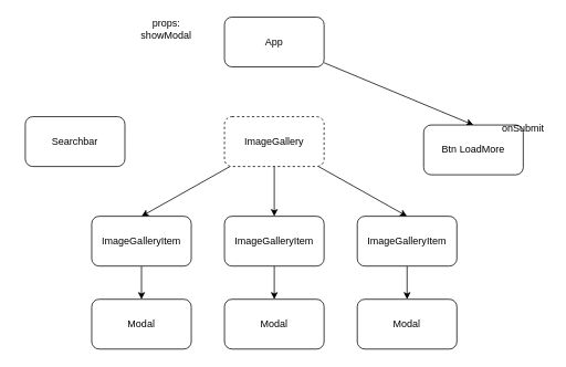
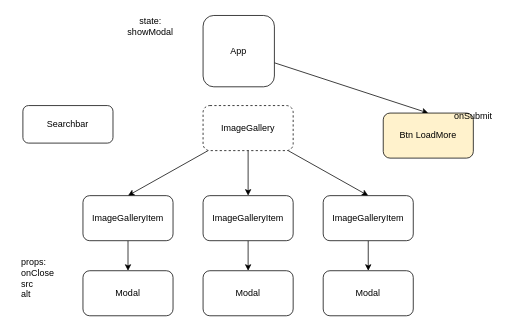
  <mxCell id="0" />
  <mxCell id="1" parent="0" />
  <mxCell id="2" style="edgeStyle=none;html=1;entryX=0.5;entryY=0;entryDx=0;entryDy=0;" edge="1" parent="1" source="3" target="16"><mxGeometry relative="1" as="geometry" /></mxCell>
- <mxCell id="3" value="App" style="rounded=1;whiteSpace=wrap;html=1;" parent="1" vertex="1"><mxGeometry x="270" y="20" width="120" height="60" as="geometry" /></mxCell>
- <mxCell id="4" value="Searchbar" style="rounded=1;whiteSpace=wrap;html=1;" parent="1" vertex="1"><mxGeometry x="30" y="140" width="120" height="60" as="geometry" /></mxCell>
+ <mxCell id="3" value="App" style="rounded=1;whiteSpace=wrap;html=1;" parent="1" vertex="1"><mxGeometry x="270" y="20" width="95" height="95" as="geometry" /></mxCell>
+ <mxCell id="4" value="Searchbar" style="rounded=1;whiteSpace=wrap;html=1;" parent="1" vertex="1"><mxGeometry x="30" y="140" width="120" height="50" as="geometry" /></mxCell>
  <mxCell id="5" style="edgeStyle=none;html=1;entryX=0.5;entryY=0;entryDx=0;entryDy=0;" parent="1" source="8" target="10" edge="1"><mxGeometry relative="1" as="geometry" /></mxCell>
  <mxCell id="6" style="edgeStyle=none;html=1;entryX=0.5;entryY=0;entryDx=0;entryDy=0;" parent="1" source="8" target="12" edge="1"><mxGeometry relative="1" as="geometry" /></mxCell>
  <mxCell id="7" style="edgeStyle=none;html=1;entryX=0.5;entryY=0;entryDx=0;entryDy=0;" parent="1" source="8" target="14" edge="1"><mxGeometry relative="1" as="geometry" /></mxCell>
  <mxCell id="8" value="ImageGallery" style="rounded=1;whiteSpace=wrap;html=1;dashed=1;" parent="1" vertex="1"><mxGeometry x="270" y="140" width="120" height="60" as="geometry" /></mxCell>
  <mxCell id="9" style="edgeStyle=none;html=1;entryX=0.5;entryY=0;entryDx=0;entryDy=0;" edge="1" parent="1" source="10" target="20"><mxGeometry relative="1" as="geometry" /></mxCell>
  <mxCell id="10" value="ImageGalleryItem" style="rounded=1;whiteSpace=wrap;html=1;" parent="1" vertex="1"><mxGeometry x="270" y="260" width="120" height="60" as="geometry" /></mxCell>
  <mxCell id="11" style="edgeStyle=none;html=1;" edge="1" parent="1" source="12" target="15"><mxGeometry relative="1" as="geometry" /></mxCell>
  <mxCell id="12" value="ImageGalleryItem" style="rounded=1;whiteSpace=wrap;html=1;" parent="1" vertex="1"><mxGeometry x="110" y="260" width="120" height="60" as="geometry" /></mxCell>
  <mxCell id="13" style="edgeStyle=none;html=1;entryX=0.5;entryY=0;entryDx=0;entryDy=0;" edge="1" parent="1" source="14" target="21"><mxGeometry relative="1" as="geometry" /></mxCell>
  <mxCell id="14" value="ImageGalleryItem" style="rounded=1;whiteSpace=wrap;html=1;" parent="1" vertex="1"><mxGeometry x="430" y="260" width="120" height="60" as="geometry" /></mxCell>
  <mxCell id="15" value="Modal" style="rounded=1;whiteSpace=wrap;html=1;" parent="1" vertex="1"><mxGeometry x="110" y="360" width="120" height="60" as="geometry" /></mxCell>
- <mxCell id="16" value="Btn LoadMore" style="rounded=1;whiteSpace=wrap;html=1;" parent="1" vertex="1"><mxGeometry x="510" y="150" width="120" height="60" as="geometry" /></mxCell>
+ <mxCell id="16" value="Btn LoadMore" style="rounded=1;whiteSpace=wrap;html=1;fillColor=#fff2cc;" parent="1" vertex="1"><mxGeometry x="510" y="150" width="120" height="60" as="geometry" /></mxCell>
  <mxCell id="17" value="onSubmit" style="text;html=1;strokeColor=none;fillColor=none;align=center;verticalAlign=middle;whiteSpace=wrap;rounded=0;" parent="1" vertex="1"><mxGeometry x="600" y="140" width="60" height="30" as="geometry" /></mxCell>
- <mxCell id="19" value="props:&lt;br&gt;showModal" style="text;html=1;strokeColor=none;fillColor=none;align=center;verticalAlign=middle;whiteSpace=wrap;rounded=0;" parent="1" vertex="1"><mxGeometry x="170" y="20" width="60" height="30" as="geometry" /></mxCell>
+ <mxCell id="18" value="&lt;div style=&quot;text-align: left;&quot;&gt;&lt;span style=&quot;background-color: initial;&quot;&gt;props:&lt;/span&gt;&lt;/div&gt;&lt;div style=&quot;text-align: left;&quot;&gt;&lt;span style=&quot;background-color: initial;&quot;&gt;onClose&lt;/span&gt;&lt;/div&gt;&lt;div style=&quot;text-align: left;&quot;&gt;&lt;span style=&quot;background-color: initial;&quot;&gt;src&lt;/span&gt;&lt;/div&gt;&lt;div style=&quot;text-align: left;&quot;&gt;&lt;span style=&quot;background-color: initial;&quot;&gt;alt&lt;/span&gt;&lt;/div&gt;" style="text;html=1;strokeColor=none;fillColor=none;align=center;verticalAlign=middle;whiteSpace=wrap;rounded=0;" parent="1" vertex="1"><mxGeometry x="20" y="340" width="60" height="60" as="geometry" /></mxCell>
+ <mxCell id="19" value="state:&lt;br&gt;showModal" style="text;html=1;strokeColor=none;fillColor=none;align=center;verticalAlign=middle;whiteSpace=wrap;rounded=0;" parent="1" vertex="1"><mxGeometry x="170" y="20" width="60" height="30" as="geometry" /></mxCell>
  <mxCell id="20" value="Modal" style="rounded=1;whiteSpace=wrap;html=1;" vertex="1" parent="1"><mxGeometry x="270" y="360" width="120" height="60" as="geometry" /></mxCell>
  <mxCell id="21" value="Modal" style="rounded=1;whiteSpace=wrap;html=1;" vertex="1" parent="1"><mxGeometry x="430" y="360" width="120" height="60" as="geometry" /></mxCell>
